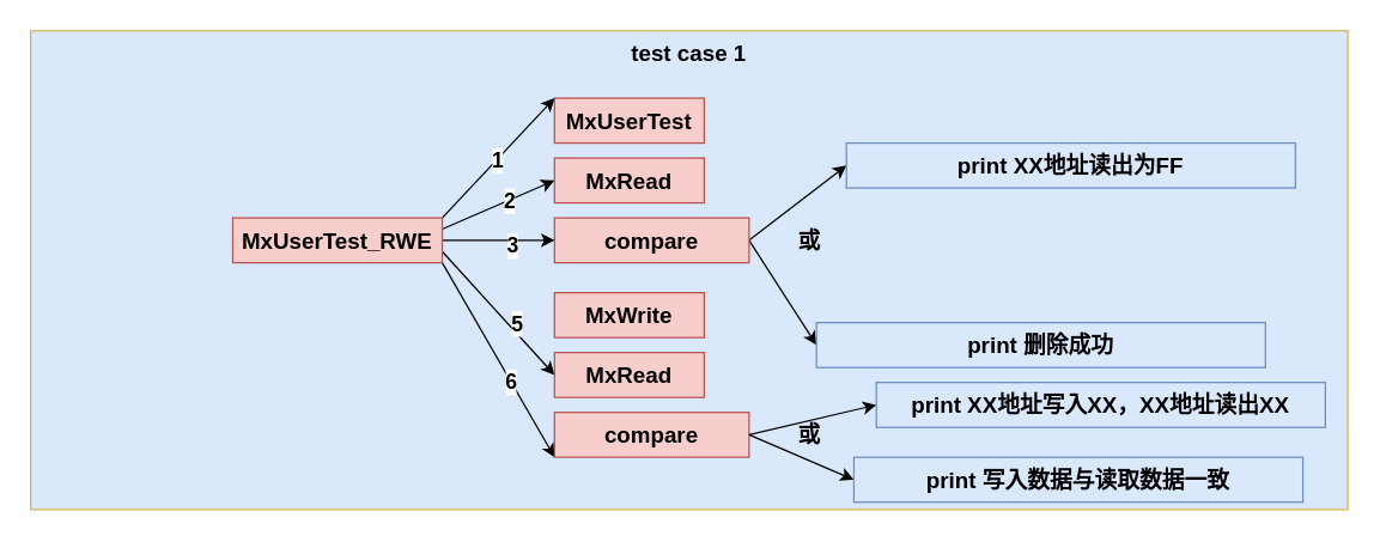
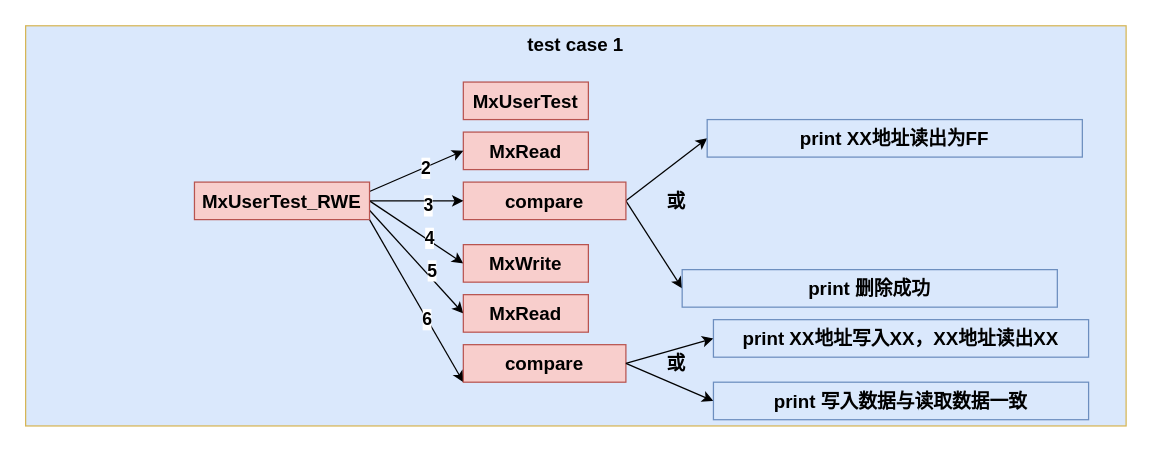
  <mxCell id="0" />
  <mxCell id="1" parent="0" />
  <mxCell id="2" value="&lt;font style=&quot;font-size: 15px;&quot;&gt;&lt;b&gt;test case 1&lt;/b&gt;&lt;/font&gt;" style="rounded=0;whiteSpace=wrap;html=1;fillColor=#dae8fc;strokeColor=#d6b656;verticalAlign=top;" vertex="1" parent="1"><mxGeometry x="20" y="20" width="880" height="320" as="geometry" /></mxCell>
  <mxCell id="3" value="MxRead" style="text;html=1;align=center;verticalAlign=middle;whiteSpace=wrap;rounded=0;strokeColor=#b85450;fillColor=#f8cecc;fontSize=15;fontStyle=1" vertex="1" parent="1"><mxGeometry x="370" y="105" width="100" height="30" as="geometry" /></mxCell>
  <mxCell id="4" value="MxUserTest" style="text;html=1;align=center;verticalAlign=middle;whiteSpace=wrap;rounded=0;strokeColor=#b85450;fillColor=#f8cecc;fontSize=15;fontStyle=1" vertex="1" parent="1"><mxGeometry x="370" y="65" width="100" height="30" as="geometry" /></mxCell>
  <mxCell id="5" style="rounded=0;orthogonalLoop=1;jettySize=auto;html=1;exitX=1;exitY=0.5;exitDx=0;exitDy=0;entryX=0;entryY=0.5;entryDx=0;entryDy=0;" edge="1" parent="1" source="7" target="24"><mxGeometry relative="1" as="geometry" /></mxCell>
  <mxCell id="6" style="rounded=0;orthogonalLoop=1;jettySize=auto;html=1;exitX=1;exitY=0.5;exitDx=0;exitDy=0;entryX=0;entryY=0.5;entryDx=0;entryDy=0;" edge="1" parent="1" source="7" target="25"><mxGeometry relative="1" as="geometry" /></mxCell>
  <mxCell id="7" value="compare" style="text;html=1;align=center;verticalAlign=middle;whiteSpace=wrap;rounded=0;strokeColor=#b85450;fillColor=#f8cecc;fontSize=15;fontStyle=1" vertex="1" parent="1"><mxGeometry x="370" y="145" width="130" height="30" as="geometry" /></mxCell>
- <mxCell id="8" style="rounded=0;orthogonalLoop=1;jettySize=auto;html=1;exitX=1;exitY=0;exitDx=0;exitDy=0;entryX=0;entryY=0;entryDx=0;entryDy=0;" edge="1" parent="1" source="20" target="4"><mxGeometry relative="1" as="geometry" /></mxCell>
- <mxCell id="9" value="1" style="edgeLabel;html=1;align=center;verticalAlign=middle;resizable=0;points=[];fontSize=14;fontStyle=1" vertex="1" connectable="0" parent="8"><mxGeometry x="-0.029" y="-1" relative="1" as="geometry"><mxPoint y="-1" as="offset" /></mxGeometry></mxCell>
  <mxCell id="10" style="rounded=0;orthogonalLoop=1;jettySize=auto;html=1;exitX=1;exitY=1;exitDx=0;exitDy=0;entryX=0;entryY=1;entryDx=0;entryDy=0;" edge="1" parent="1" source="20" target="23"><mxGeometry relative="1" as="geometry" /></mxCell>
  <mxCell id="11" value="6" style="edgeLabel;html=1;align=center;verticalAlign=middle;resizable=0;points=[];fontSize=14;fontStyle=1" vertex="1" connectable="0" parent="10"><mxGeometry x="0.224" relative="1" as="geometry"><mxPoint as="offset" /></mxGeometry></mxCell>
  <mxCell id="12" style="rounded=0;orthogonalLoop=1;jettySize=auto;html=1;exitX=1;exitY=0.25;exitDx=0;exitDy=0;entryX=0;entryY=0.5;entryDx=0;entryDy=0;" edge="1" parent="1" source="20" target="3"><mxGeometry relative="1" as="geometry" /></mxCell>
  <mxCell id="13" value="2" style="edgeLabel;html=1;align=center;verticalAlign=middle;resizable=0;points=[];fontSize=14;fontStyle=1" vertex="1" connectable="0" parent="12"><mxGeometry x="0.163" relative="1" as="geometry"><mxPoint as="offset" /></mxGeometry></mxCell>
  <mxCell id="14" style="rounded=0;orthogonalLoop=1;jettySize=auto;html=1;exitX=1;exitY=0.5;exitDx=0;exitDy=0;entryX=0;entryY=0.5;entryDx=0;entryDy=0;" edge="1" parent="1" source="20" target="7"><mxGeometry relative="1" as="geometry" /></mxCell>
  <mxCell id="15" value="3" style="edgeLabel;html=1;align=center;verticalAlign=middle;resizable=0;points=[];fontSize=14;fontStyle=1" vertex="1" connectable="0" parent="14"><mxGeometry x="0.217" y="-3" relative="1" as="geometry"><mxPoint as="offset" /></mxGeometry></mxCell>
+ <mxCell id="16" style="rounded=0;orthogonalLoop=1;jettySize=auto;html=1;exitX=1;exitY=0.5;exitDx=0;exitDy=0;entryX=0;entryY=0.5;entryDx=0;entryDy=0;" edge="1" parent="1" source="20" target="21"><mxGeometry relative="1" as="geometry" /></mxCell>
+ <mxCell id="17" value="4" style="edgeLabel;html=1;align=center;verticalAlign=middle;resizable=0;points=[];fontSize=14;fontStyle=1" vertex="1" connectable="0" parent="16"><mxGeometry x="0.248" y="1" relative="1" as="geometry"><mxPoint y="-1" as="offset" /></mxGeometry></mxCell>
  <mxCell id="18" style="rounded=0;orthogonalLoop=1;jettySize=auto;html=1;exitX=1;exitY=0.75;exitDx=0;exitDy=0;entryX=0;entryY=0.5;entryDx=0;entryDy=0;" edge="1" parent="1" source="20" target="22"><mxGeometry relative="1" as="geometry" /></mxCell>
  <mxCell id="19" value="5" style="edgeLabel;html=1;align=center;verticalAlign=middle;resizable=0;points=[];fontSize=14;fontStyle=1" vertex="1" connectable="0" parent="18"><mxGeometry x="0.234" y="4" relative="1" as="geometry"><mxPoint as="offset" /></mxGeometry></mxCell>
  <mxCell id="20" value="MxUserTest_RWE" style="text;html=1;align=center;verticalAlign=middle;whiteSpace=wrap;rounded=0;strokeColor=#b85450;fillColor=#f8cecc;fontSize=15;fontStyle=1" vertex="1" parent="1"><mxGeometry x="155" y="145" width="140" height="30" as="geometry" /></mxCell>
  <mxCell id="21" value="MxWrite" style="text;html=1;align=center;verticalAlign=middle;whiteSpace=wrap;rounded=0;strokeColor=#b85450;fillColor=#f8cecc;fontSize=15;fontStyle=1" vertex="1" parent="1"><mxGeometry x="370" y="195" width="100" height="30" as="geometry" /></mxCell>
  <mxCell id="22" value="MxRead" style="text;html=1;align=center;verticalAlign=middle;whiteSpace=wrap;rounded=0;strokeColor=#b85450;fillColor=#f8cecc;fontSize=15;fontStyle=1" vertex="1" parent="1"><mxGeometry x="370" y="235" width="100" height="30" as="geometry" /></mxCell>
  <mxCell id="23" value="compare" style="text;html=1;align=center;verticalAlign=middle;whiteSpace=wrap;rounded=0;strokeColor=#b85450;fillColor=#f8cecc;fontSize=15;fontStyle=1" vertex="1" parent="1"><mxGeometry x="370" y="275" width="130" height="30" as="geometry" /></mxCell>
  <mxCell id="24" value="print XX地址读出为FF" style="text;html=1;align=center;verticalAlign=middle;whiteSpace=wrap;rounded=0;strokeColor=#6c8ebf;fillColor=#dae8fc;fontSize=15;fontStyle=1" vertex="1" parent="1"><mxGeometry x="565" y="95" width="300" height="30" as="geometry" /></mxCell>
  <mxCell id="25" value="print 删除成功" style="text;html=1;align=center;verticalAlign=middle;whiteSpace=wrap;rounded=0;strokeColor=#6c8ebf;fillColor=#dae8fc;fontSize=15;fontStyle=1" vertex="1" parent="1"><mxGeometry x="545" y="215" width="300" height="30" as="geometry" /></mxCell>
  <mxCell id="26" value="&lt;font style=&quot;font-size: 15px;&quot;&gt;&lt;b&gt;或&lt;/b&gt;&lt;/font&gt;" style="text;html=1;align=center;verticalAlign=middle;resizable=0;points=[];autosize=1;strokeColor=none;fillColor=none;" vertex="1" parent="1"><mxGeometry x="520" y="145" width="40" height="30" as="geometry" /></mxCell>
  <mxCell id="27" style="rounded=0;orthogonalLoop=1;jettySize=auto;html=1;exitX=1;exitY=0.5;exitDx=0;exitDy=0;entryX=0;entryY=0.5;entryDx=0;entryDy=0;" edge="1" parent="1" target="29"><mxGeometry relative="1" as="geometry"><mxPoint x="500" y="290" as="sourcePoint" /></mxGeometry></mxCell>
  <mxCell id="28" style="rounded=0;orthogonalLoop=1;jettySize=auto;html=1;exitX=1;exitY=0.5;exitDx=0;exitDy=0;entryX=0;entryY=0.5;entryDx=0;entryDy=0;" edge="1" parent="1" target="30"><mxGeometry relative="1" as="geometry"><mxPoint x="500" y="290" as="sourcePoint" /></mxGeometry></mxCell>
- <mxCell id="29" value="print XX地址写入XX，XX地址读出XX" style="text;html=1;align=center;verticalAlign=middle;whiteSpace=wrap;rounded=0;strokeColor=#6c8ebf;fillColor=#dae8fc;fontSize=15;fontStyle=1" vertex="1" parent="1"><mxGeometry x="585" y="255" width="300" height="30" as="geometry" /></mxCell>
+ <mxCell id="29" value="print XX地址写入XX，XX地址读出XX" style="text;html=1;align=center;verticalAlign=middle;whiteSpace=wrap;rounded=0;strokeColor=#6c8ebf;fillColor=#dae8fc;fontSize=15;fontStyle=1" vertex="1" parent="1"><mxGeometry x="570" y="255" width="300" height="30" as="geometry" /></mxCell>
  <mxCell id="30" value="print 写入数据与读取数据一致" style="text;html=1;align=center;verticalAlign=middle;whiteSpace=wrap;rounded=0;strokeColor=#6c8ebf;fillColor=#dae8fc;fontSize=15;fontStyle=1" vertex="1" parent="1"><mxGeometry x="570" y="305" width="300" height="30" as="geometry" /></mxCell>
  <mxCell id="31" value="&lt;font style=&quot;font-size: 15px;&quot;&gt;&lt;b&gt;或&lt;/b&gt;&lt;/font&gt;" style="text;html=1;align=center;verticalAlign=middle;resizable=0;points=[];autosize=1;strokeColor=none;fillColor=none;" vertex="1" parent="1"><mxGeometry x="520" y="275" width="40" height="30" as="geometry" /></mxCell>
